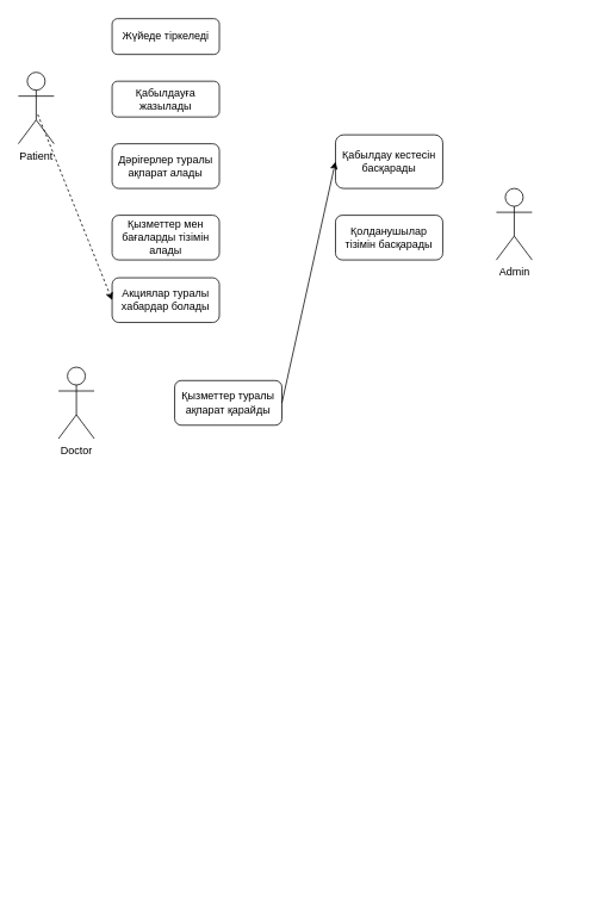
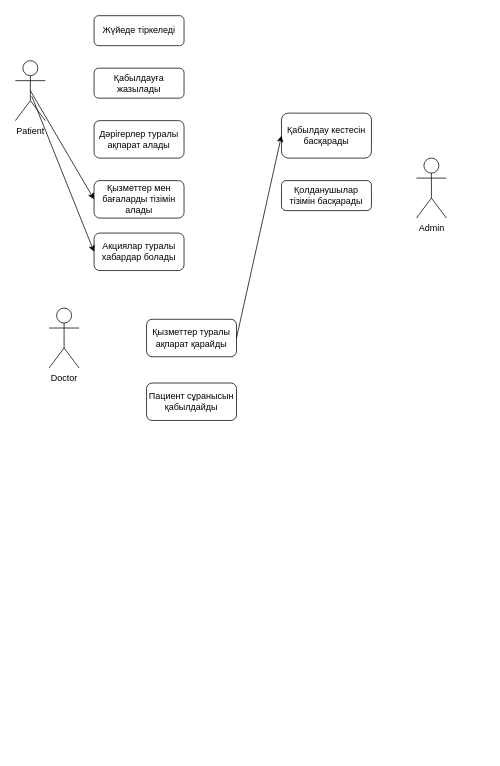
  <mxCell id="0" />
  <mxCell id="1" parent="0" />
  <mxCell id="2" style="edgeStyle=orthogonalEdgeStyle;rounded=0;html=1;dashed=1;labelBackgroundColor=none;startFill=0;endArrow=open;endFill=0;endSize=10;fontFamily=Verdana;fontSize=10;" parent="1" edge="1"><mxGeometry relative="1" as="geometry"><Array as="points" /><mxPoint x="645" y="808" as="targetPoint" /></mxGeometry></mxCell>
  <mxCell id="3" style="edgeStyle=orthogonalEdgeStyle;rounded=0;html=1;dashed=1;labelBackgroundColor=none;startFill=0;endArrow=open;endFill=0;endSize=10;fontFamily=Verdana;fontSize=10;" parent="1" edge="1"><mxGeometry relative="1" as="geometry"><mxPoint x="645" y="948" as="targetPoint" /></mxGeometry></mxCell>
  <mxCell id="4" style="edgeStyle=orthogonalEdgeStyle;rounded=0;html=1;dashed=1;labelBackgroundColor=none;startFill=0;endArrow=open;endFill=0;endSize=10;fontFamily=Verdana;fontSize=10;" parent="1" edge="1"><mxGeometry relative="1" as="geometry"><Array as="points"><mxPoint x="325" y="999" /><mxPoint x="325" y="999" /></Array><mxPoint x="405" y="999" as="targetPoint" /></mxGeometry></mxCell>
  <mxCell id="5" value="Patient" style="shape=umlActor;verticalLabelPosition=bottom;verticalAlign=top;html=1;outlineConnect=0;" parent="1" vertex="1"><mxGeometry x="20" y="80" width="40" height="80" as="geometry" /></mxCell>
  <mxCell id="6" value="Doctor" style="shape=umlActor;verticalLabelPosition=bottom;verticalAlign=top;html=1;outlineConnect=0;" parent="1" vertex="1"><mxGeometry x="65" y="410" width="40" height="80" as="geometry" /></mxCell>
  <mxCell id="7" value="Admin" style="shape=umlActor;verticalLabelPosition=bottom;verticalAlign=top;html=1;outlineConnect=0;" parent="1" vertex="1"><mxGeometry x="555" y="210" width="40" height="80" as="geometry" /></mxCell>
  <mxCell id="8" value="Жүйеде тіркеледі" style="rounded=1;whiteSpace=wrap;html=1;" parent="1" vertex="1"><mxGeometry x="125" y="20" width="120" height="40" as="geometry" /></mxCell>
  <mxCell id="9" value="Қабылдауға жазылады" style="rounded=1;whiteSpace=wrap;html=1;" parent="1" vertex="1"><mxGeometry x="125" y="90" width="120" height="40" as="geometry" /></mxCell>
  <mxCell id="10" value="Дәрігерлер туралы ақпарат алады" style="rounded=1;whiteSpace=wrap;html=1;" parent="1" vertex="1"><mxGeometry x="125" y="160" width="120" height="50" as="geometry" /></mxCell>
  <mxCell id="11" value="Қызметтер мен бағаларды тізімін алады" style="rounded=1;whiteSpace=wrap;html=1;" parent="1" vertex="1"><mxGeometry x="125" y="240" width="120" height="50" as="geometry" /></mxCell>
  <mxCell id="12" value="Акциялар туралы хабардар болады" style="rounded=1;whiteSpace=wrap;html=1;" parent="1" vertex="1"><mxGeometry x="125" y="310" width="120" height="50" as="geometry" /></mxCell>
  <mxCell id="13" value="Қабылдау кестесін басқарады" style="rounded=1;whiteSpace=wrap;html=1;" parent="1" vertex="1"><mxGeometry x="375" y="150" width="120" height="60" as="geometry" /></mxCell>
  <mxCell id="14" value="Қызметтер туралы ақпарат қарайды" style="rounded=1;whiteSpace=wrap;html=1;" parent="1" vertex="1"><mxGeometry x="195" y="425" width="120" height="50" as="geometry" /></mxCell>
- <mxCell id="15" value="Қолданушылар тізімін басқарады" style="rounded=1;whiteSpace=wrap;html=1;" parent="1" vertex="1"><mxGeometry x="375" y="240" width="120" height="50" as="geometry" /></mxCell>
+ <mxCell id="15" value="Қолданушылар тізімін басқарады" style="rounded=1;whiteSpace=wrap;html=1;" parent="1" vertex="1"><mxGeometry x="375" y="240" width="120" height="40" as="geometry" /></mxCell>
  <mxCell id="16" value="" style="endArrow=classic;html=1;rounded=0;entryX=0;entryY=0.5;entryDx=0;entryDy=0;exitX=1;exitY=0.5;exitDx=0;exitDy=0;" edge="1" parent="1" source="14" target="13"><mxGeometry width="50" height="50" relative="1" as="geometry"><mxPoint x="315" y="330" as="sourcePoint" /><mxPoint x="365" y="280" as="targetPoint" /></mxGeometry></mxCell>
- <mxCell id="18" value="" style="endArrow=classic;html=1;rounded=0;entryX=0;entryY=0.5;entryDx=0;entryDy=0;exitX=0.545;exitY=0.59;exitDx=0;exitDy=0;exitPerimeter=0;dashed=1;" edge="1" parent="1" source="5" target="12"><mxGeometry width="50" height="50" relative="1" as="geometry"><mxPoint x="295" y="320" as="sourcePoint" /><mxPoint x="345" y="270" as="targetPoint" /></mxGeometry></mxCell>
+ <mxCell id="17" value="Пациент сұранысын қабылдайды" style="rounded=1;whiteSpace=wrap;html=1;" vertex="1" parent="1"><mxGeometry x="195" y="510" width="120" height="50" as="geometry" /></mxCell>
+ <mxCell id="18" value="" style="endArrow=classic;html=1;rounded=0;entryX=0;entryY=0.5;entryDx=0;entryDy=0;exitX=0.545;exitY=0.59;exitDx=0;exitDy=0;exitPerimeter=0;" edge="1" parent="1" source="5" target="12"><mxGeometry width="50" height="50" relative="1" as="geometry"><mxPoint x="295" y="320" as="sourcePoint" /><mxPoint x="345" y="270" as="targetPoint" /></mxGeometry></mxCell>
+ <mxCell id="19" value="" style="endArrow=classic;html=1;rounded=0;entryX=0;entryY=0.5;entryDx=0;entryDy=0;exitX=0.5;exitY=0.5;exitDx=0;exitDy=0;exitPerimeter=0;" edge="1" parent="1" source="5" target="11"><mxGeometry width="50" height="50" relative="1" as="geometry"><mxPoint x="295" y="320" as="sourcePoint" /><mxPoint x="345" y="270" as="targetPoint" /></mxGeometry></mxCell>
